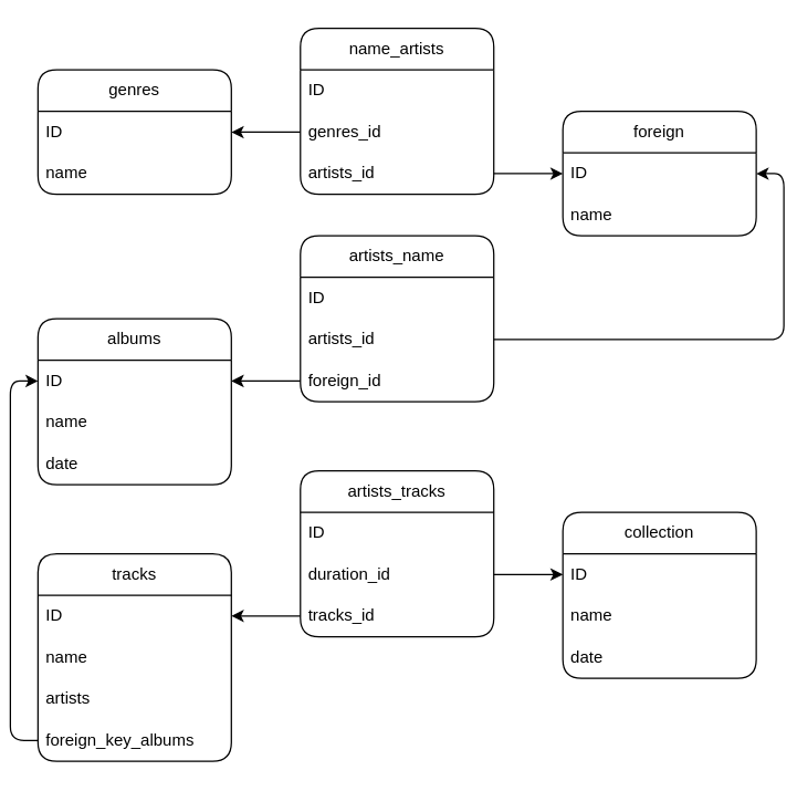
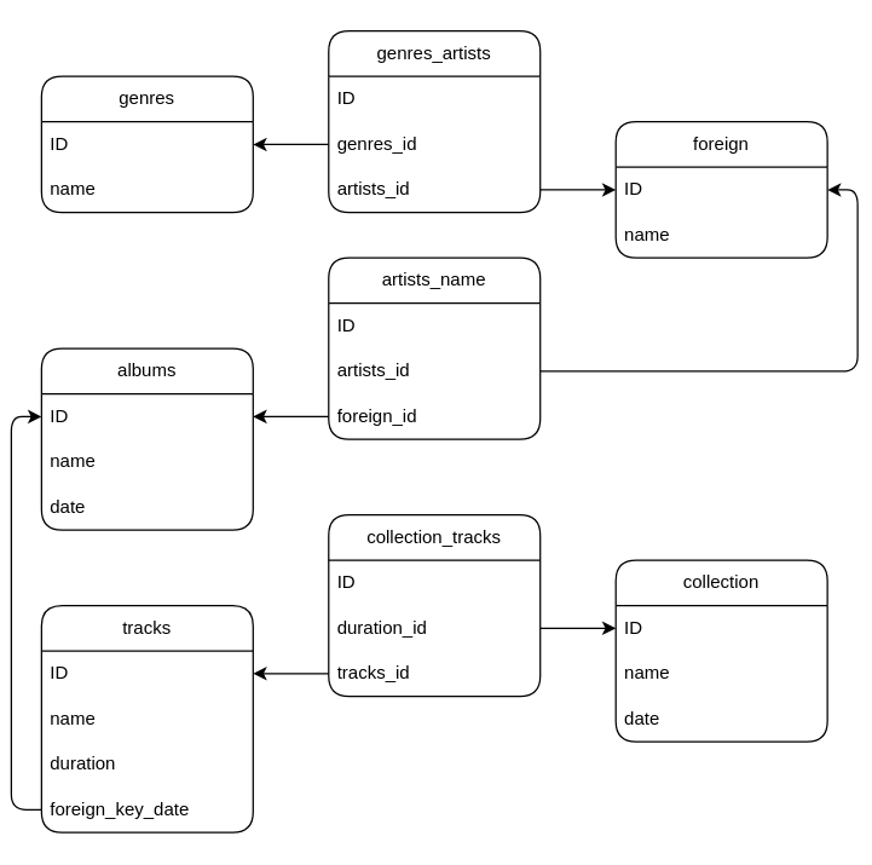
  <mxCell id="0" />
  <mxCell id="1" parent="0" />
  <mxCell id="2" value="genres" style="swimlane;fontStyle=0;childLayout=stackLayout;horizontal=1;startSize=30;horizontalStack=0;resizeParent=1;resizeParentMax=0;resizeLast=0;collapsible=1;marginBottom=0;whiteSpace=wrap;html=1;shadow=0;rounded=1;labelBackgroundColor=none;" parent="1" vertex="1"><mxGeometry x="20" y="50" width="140" height="90" as="geometry" /></mxCell>
  <mxCell id="3" value="ID" style="text;align=left;verticalAlign=middle;spacingLeft=4;spacingRight=4;overflow=hidden;points=[[0,0.5],[1,0.5]];portConstraint=eastwest;rotatable=0;whiteSpace=wrap;html=1;shadow=0;rounded=1;labelBackgroundColor=none;" parent="2" vertex="1"><mxGeometry y="30" width="140" height="30" as="geometry" /></mxCell>
  <mxCell id="4" value="name" style="text;align=left;verticalAlign=middle;spacingLeft=4;spacingRight=4;overflow=hidden;points=[[0,0.5],[1,0.5]];portConstraint=eastwest;rotatable=0;whiteSpace=wrap;html=1;shadow=0;rounded=1;labelBackgroundColor=none;" parent="2" vertex="1"><mxGeometry y="60" width="140" height="30" as="geometry" /></mxCell>
  <mxCell id="5" value="foreign" style="swimlane;fontStyle=0;childLayout=stackLayout;horizontal=1;startSize=30;horizontalStack=0;resizeParent=1;resizeParentMax=0;resizeLast=0;collapsible=1;marginBottom=0;whiteSpace=wrap;html=1;shadow=0;rounded=1;labelBackgroundColor=none;" parent="1" vertex="1"><mxGeometry x="400" y="80" width="140" height="90" as="geometry" /></mxCell>
  <mxCell id="6" value="ID" style="text;align=left;verticalAlign=middle;spacingLeft=4;spacingRight=4;overflow=hidden;points=[[0,0.5],[1,0.5]];portConstraint=eastwest;rotatable=0;whiteSpace=wrap;html=1;shadow=0;rounded=1;labelBackgroundColor=none;" parent="5" vertex="1"><mxGeometry y="30" width="140" height="30" as="geometry" /></mxCell>
  <mxCell id="7" value="name" style="text;align=left;verticalAlign=middle;spacingLeft=4;spacingRight=4;overflow=hidden;points=[[0,0.5],[1,0.5]];portConstraint=eastwest;rotatable=0;whiteSpace=wrap;html=1;shadow=0;rounded=1;labelBackgroundColor=none;" parent="5" vertex="1"><mxGeometry y="60" width="140" height="30" as="geometry" /></mxCell>
  <mxCell id="8" value="albums" style="swimlane;fontStyle=0;childLayout=stackLayout;horizontal=1;startSize=30;horizontalStack=0;resizeParent=1;resizeParentMax=0;resizeLast=0;collapsible=1;marginBottom=0;whiteSpace=wrap;html=1;shadow=0;rounded=1;labelBackgroundColor=none;" parent="1" vertex="1"><mxGeometry x="20" y="230" width="140" height="120" as="geometry" /></mxCell>
  <mxCell id="9" value="ID" style="text;align=left;verticalAlign=middle;spacingLeft=4;spacingRight=4;overflow=hidden;points=[[0,0.5],[1,0.5]];portConstraint=eastwest;rotatable=0;whiteSpace=wrap;html=1;shadow=0;rounded=1;labelBackgroundColor=none;" parent="8" vertex="1"><mxGeometry y="30" width="140" height="30" as="geometry" /></mxCell>
  <mxCell id="10" value="name" style="text;align=left;verticalAlign=middle;spacingLeft=4;spacingRight=4;overflow=hidden;points=[[0,0.5],[1,0.5]];portConstraint=eastwest;rotatable=0;whiteSpace=wrap;html=1;shadow=0;rounded=1;labelBackgroundColor=none;" parent="8" vertex="1"><mxGeometry y="60" width="140" height="30" as="geometry" /></mxCell>
  <mxCell id="11" value="date" style="text;align=left;verticalAlign=middle;spacingLeft=4;spacingRight=4;overflow=hidden;points=[[0,0.5],[1,0.5]];portConstraint=eastwest;rotatable=0;whiteSpace=wrap;html=1;shadow=0;rounded=1;labelBackgroundColor=none;" parent="8" vertex="1"><mxGeometry y="90" width="140" height="30" as="geometry" /></mxCell>
  <mxCell id="12" value="tracks" style="swimlane;fontStyle=0;childLayout=stackLayout;horizontal=1;startSize=30;horizontalStack=0;resizeParent=1;resizeParentMax=0;resizeLast=0;collapsible=1;marginBottom=0;whiteSpace=wrap;html=1;shadow=0;rounded=1;labelBackgroundColor=none;" parent="1" vertex="1"><mxGeometry x="20" y="400" width="140" height="150" as="geometry" /></mxCell>
  <mxCell id="13" value="ID" style="text;align=left;verticalAlign=middle;spacingLeft=4;spacingRight=4;overflow=hidden;points=[[0,0.5],[1,0.5]];portConstraint=eastwest;rotatable=0;whiteSpace=wrap;html=1;shadow=0;rounded=1;labelBackgroundColor=none;" parent="12" vertex="1"><mxGeometry y="30" width="140" height="30" as="geometry" /></mxCell>
  <mxCell id="14" value="name" style="text;align=left;verticalAlign=middle;spacingLeft=4;spacingRight=4;overflow=hidden;points=[[0,0.5],[1,0.5]];portConstraint=eastwest;rotatable=0;whiteSpace=wrap;html=1;shadow=0;rounded=1;labelBackgroundColor=none;" parent="12" vertex="1"><mxGeometry y="60" width="140" height="30" as="geometry" /></mxCell>
- <mxCell id="15" value="artists" style="text;align=left;verticalAlign=middle;spacingLeft=4;spacingRight=4;overflow=hidden;points=[[0,0.5],[1,0.5]];portConstraint=eastwest;rotatable=0;whiteSpace=wrap;html=1;shadow=0;rounded=1;labelBackgroundColor=none;" parent="12" vertex="1"><mxGeometry y="90" width="140" height="30" as="geometry" /></mxCell>
- <mxCell id="16" value="foreign_key_albums" style="text;align=left;verticalAlign=middle;spacingLeft=4;spacingRight=4;overflow=hidden;points=[[0,0.5],[1,0.5]];portConstraint=eastwest;rotatable=0;whiteSpace=wrap;html=1;shadow=0;rounded=1;labelBackgroundColor=none;" parent="12" vertex="1"><mxGeometry y="120" width="140" height="30" as="geometry" /></mxCell>
- <mxCell id="17" value="name_artists" style="swimlane;fontStyle=0;childLayout=stackLayout;horizontal=1;startSize=30;horizontalStack=0;resizeParent=1;resizeParentMax=0;resizeLast=0;collapsible=1;marginBottom=0;whiteSpace=wrap;html=1;shadow=0;rounded=1;labelBackgroundColor=none;" parent="1" vertex="1"><mxGeometry x="210" y="20" width="140" height="120" as="geometry" /></mxCell>
+ <mxCell id="15" value="duration" style="text;align=left;verticalAlign=middle;spacingLeft=4;spacingRight=4;overflow=hidden;points=[[0,0.5],[1,0.5]];portConstraint=eastwest;rotatable=0;whiteSpace=wrap;html=1;shadow=0;rounded=1;labelBackgroundColor=none;" parent="12" vertex="1"><mxGeometry y="90" width="140" height="30" as="geometry" /></mxCell>
+ <mxCell id="16" value="foreign_key_date" style="text;align=left;verticalAlign=middle;spacingLeft=4;spacingRight=4;overflow=hidden;points=[[0,0.5],[1,0.5]];portConstraint=eastwest;rotatable=0;whiteSpace=wrap;html=1;shadow=0;rounded=1;labelBackgroundColor=none;" parent="12" vertex="1"><mxGeometry y="120" width="140" height="30" as="geometry" /></mxCell>
+ <mxCell id="17" value="genres_artists" style="swimlane;fontStyle=0;childLayout=stackLayout;horizontal=1;startSize=30;horizontalStack=0;resizeParent=1;resizeParentMax=0;resizeLast=0;collapsible=1;marginBottom=0;whiteSpace=wrap;html=1;shadow=0;rounded=1;labelBackgroundColor=none;" parent="1" vertex="1"><mxGeometry x="210" y="20" width="140" height="120" as="geometry" /></mxCell>
  <mxCell id="18" value="ID" style="text;align=left;verticalAlign=middle;spacingLeft=4;spacingRight=4;overflow=hidden;points=[[0,0.5],[1,0.5]];portConstraint=eastwest;rotatable=0;whiteSpace=wrap;html=1;shadow=0;rounded=1;labelBackgroundColor=none;" parent="17" vertex="1"><mxGeometry y="30" width="140" height="30" as="geometry" /></mxCell>
  <mxCell id="19" value="genres_id" style="text;align=left;verticalAlign=middle;spacingLeft=4;spacingRight=4;overflow=hidden;points=[[0,0.5],[1,0.5]];portConstraint=eastwest;rotatable=0;whiteSpace=wrap;html=1;shadow=0;rounded=1;labelBackgroundColor=none;" parent="17" vertex="1"><mxGeometry y="60" width="140" height="30" as="geometry" /></mxCell>
  <mxCell id="20" value="artists_id" style="text;align=left;verticalAlign=middle;spacingLeft=4;spacingRight=4;overflow=hidden;points=[[0,0.5],[1,0.5]];portConstraint=eastwest;rotatable=0;whiteSpace=wrap;html=1;shadow=0;rounded=1;labelBackgroundColor=none;" parent="17" vertex="1"><mxGeometry y="90" width="140" height="30" as="geometry" /></mxCell>
  <mxCell id="21" value="artists_name" style="swimlane;fontStyle=0;childLayout=stackLayout;horizontal=1;startSize=30;horizontalStack=0;resizeParent=1;resizeParentMax=0;resizeLast=0;collapsible=1;marginBottom=0;whiteSpace=wrap;html=1;shadow=0;rounded=1;labelBackgroundColor=none;" parent="1" vertex="1"><mxGeometry x="210" y="170" width="140" height="120" as="geometry" /></mxCell>
  <mxCell id="22" value="ID" style="text;align=left;verticalAlign=middle;spacingLeft=4;spacingRight=4;overflow=hidden;points=[[0,0.5],[1,0.5]];portConstraint=eastwest;rotatable=0;whiteSpace=wrap;html=1;shadow=0;rounded=1;labelBackgroundColor=none;" parent="21" vertex="1"><mxGeometry y="30" width="140" height="30" as="geometry" /></mxCell>
  <mxCell id="23" value="artists_id" style="text;align=left;verticalAlign=middle;spacingLeft=4;spacingRight=4;overflow=hidden;points=[[0,0.5],[1,0.5]];portConstraint=eastwest;rotatable=0;whiteSpace=wrap;html=1;shadow=0;rounded=1;labelBackgroundColor=none;" parent="21" vertex="1"><mxGeometry y="60" width="140" height="30" as="geometry" /></mxCell>
  <mxCell id="24" value="foreign_id" style="text;align=left;verticalAlign=middle;spacingLeft=4;spacingRight=4;overflow=hidden;points=[[0,0.5],[1,0.5]];portConstraint=eastwest;rotatable=0;whiteSpace=wrap;html=1;shadow=0;rounded=1;labelBackgroundColor=none;" parent="21" vertex="1"><mxGeometry y="90" width="140" height="30" as="geometry" /></mxCell>
- <mxCell id="25" value="artists_tracks" style="swimlane;fontStyle=0;childLayout=stackLayout;horizontal=1;startSize=30;horizontalStack=0;resizeParent=1;resizeParentMax=0;resizeLast=0;collapsible=1;marginBottom=0;whiteSpace=wrap;html=1;shadow=0;rounded=1;labelBackgroundColor=none;" parent="1" vertex="1"><mxGeometry x="210" y="340" width="140" height="120" as="geometry" /></mxCell>
+ <mxCell id="25" value="collection_tracks" style="swimlane;fontStyle=0;childLayout=stackLayout;horizontal=1;startSize=30;horizontalStack=0;resizeParent=1;resizeParentMax=0;resizeLast=0;collapsible=1;marginBottom=0;whiteSpace=wrap;html=1;shadow=0;rounded=1;labelBackgroundColor=none;" parent="1" vertex="1"><mxGeometry x="210" y="340" width="140" height="120" as="geometry" /></mxCell>
  <mxCell id="26" value="ID" style="text;align=left;verticalAlign=middle;spacingLeft=4;spacingRight=4;overflow=hidden;points=[[0,0.5],[1,0.5]];portConstraint=eastwest;rotatable=0;whiteSpace=wrap;html=1;shadow=0;rounded=1;labelBackgroundColor=none;" parent="25" vertex="1"><mxGeometry y="30" width="140" height="30" as="geometry" /></mxCell>
  <mxCell id="27" value="duration_id" style="text;align=left;verticalAlign=middle;spacingLeft=4;spacingRight=4;overflow=hidden;points=[[0,0.5],[1,0.5]];portConstraint=eastwest;rotatable=0;whiteSpace=wrap;html=1;shadow=0;rounded=1;labelBackgroundColor=none;" parent="25" vertex="1"><mxGeometry y="60" width="140" height="30" as="geometry" /></mxCell>
  <mxCell id="28" value="tracks_id" style="text;align=left;verticalAlign=middle;spacingLeft=4;spacingRight=4;overflow=hidden;points=[[0,0.5],[1,0.5]];portConstraint=eastwest;rotatable=0;whiteSpace=wrap;html=1;shadow=0;rounded=1;labelBackgroundColor=none;" parent="25" vertex="1"><mxGeometry y="90" width="140" height="30" as="geometry" /></mxCell>
  <mxCell id="29" value="collection" style="swimlane;fontStyle=0;childLayout=stackLayout;horizontal=1;startSize=30;horizontalStack=0;resizeParent=1;resizeParentMax=0;resizeLast=0;collapsible=1;marginBottom=0;whiteSpace=wrap;html=1;shadow=0;rounded=1;labelBackgroundColor=none;" parent="1" vertex="1"><mxGeometry x="400" y="370" width="140" height="120" as="geometry" /></mxCell>
  <mxCell id="30" value="ID" style="text;align=left;verticalAlign=middle;spacingLeft=4;spacingRight=4;overflow=hidden;points=[[0,0.5],[1,0.5]];portConstraint=eastwest;rotatable=0;whiteSpace=wrap;html=1;shadow=0;rounded=1;labelBackgroundColor=none;" parent="29" vertex="1"><mxGeometry y="30" width="140" height="30" as="geometry" /></mxCell>
  <mxCell id="31" value="name" style="text;align=left;verticalAlign=middle;spacingLeft=4;spacingRight=4;overflow=hidden;points=[[0,0.5],[1,0.5]];portConstraint=eastwest;rotatable=0;whiteSpace=wrap;html=1;shadow=0;rounded=1;labelBackgroundColor=none;" parent="29" vertex="1"><mxGeometry y="60" width="140" height="30" as="geometry" /></mxCell>
  <mxCell id="32" value="date" style="text;align=left;verticalAlign=middle;spacingLeft=4;spacingRight=4;overflow=hidden;points=[[0,0.5],[1,0.5]];portConstraint=eastwest;rotatable=0;whiteSpace=wrap;html=1;shadow=0;rounded=1;labelBackgroundColor=none;" parent="29" vertex="1"><mxGeometry y="90" width="140" height="30" as="geometry" /></mxCell>
  <mxCell id="33" style="edgeStyle=orthogonalEdgeStyle;rounded=1;orthogonalLoop=1;jettySize=auto;html=1;exitX=0;exitY=0.5;exitDx=0;exitDy=0;entryX=1;entryY=0.5;entryDx=0;entryDy=0;shadow=0;labelBackgroundColor=none;fontColor=default;" parent="1" source="19" target="3" edge="1"><mxGeometry relative="1" as="geometry" /></mxCell>
  <mxCell id="34" style="edgeStyle=orthogonalEdgeStyle;rounded=1;orthogonalLoop=1;jettySize=auto;html=1;exitX=1;exitY=0.5;exitDx=0;exitDy=0;entryX=0;entryY=0.5;entryDx=0;entryDy=0;shadow=0;labelBackgroundColor=none;fontColor=default;" parent="1" source="20" target="6" edge="1"><mxGeometry relative="1" as="geometry" /></mxCell>
  <mxCell id="35" style="edgeStyle=orthogonalEdgeStyle;rounded=1;orthogonalLoop=1;jettySize=auto;html=1;entryX=1;entryY=0.5;entryDx=0;entryDy=0;shadow=0;labelBackgroundColor=none;fontColor=default;" parent="1" source="23" target="6" edge="1"><mxGeometry relative="1" as="geometry" /></mxCell>
  <mxCell id="36" style="edgeStyle=orthogonalEdgeStyle;rounded=1;orthogonalLoop=1;jettySize=auto;html=1;entryX=1;entryY=0.5;entryDx=0;entryDy=0;shadow=0;labelBackgroundColor=none;fontColor=default;" parent="1" source="24" target="9" edge="1"><mxGeometry relative="1" as="geometry" /></mxCell>
  <mxCell id="37" style="edgeStyle=orthogonalEdgeStyle;rounded=1;orthogonalLoop=1;jettySize=auto;html=1;entryX=0;entryY=0.5;entryDx=0;entryDy=0;shadow=0;labelBackgroundColor=none;fontColor=default;" parent="1" source="16" target="9" edge="1"><mxGeometry relative="1" as="geometry" /></mxCell>
  <mxCell id="38" style="edgeStyle=orthogonalEdgeStyle;rounded=1;orthogonalLoop=1;jettySize=auto;html=1;entryX=1;entryY=0.5;entryDx=0;entryDy=0;shadow=0;labelBackgroundColor=none;fontColor=default;" parent="1" source="28" target="13" edge="1"><mxGeometry relative="1" as="geometry" /></mxCell>
  <mxCell id="39" style="edgeStyle=orthogonalEdgeStyle;rounded=1;orthogonalLoop=1;jettySize=auto;html=1;entryX=0;entryY=0.5;entryDx=0;entryDy=0;shadow=0;labelBackgroundColor=none;fontColor=default;" parent="1" source="27" target="30" edge="1"><mxGeometry relative="1" as="geometry" /></mxCell>
